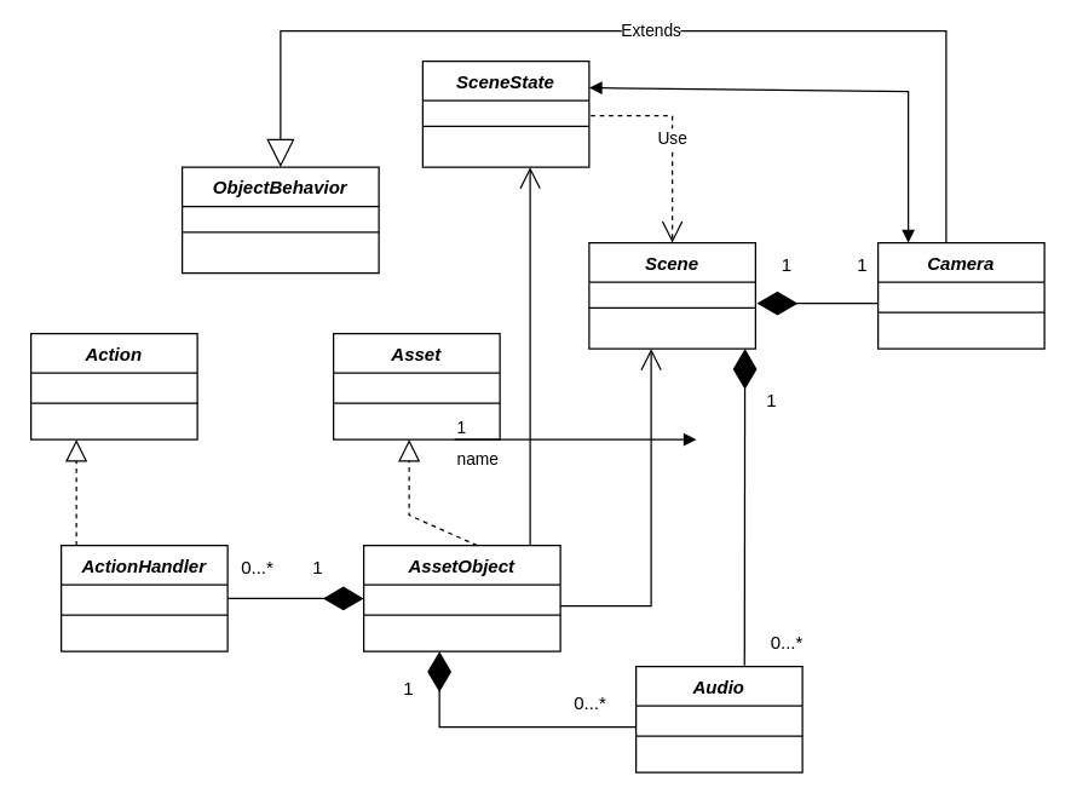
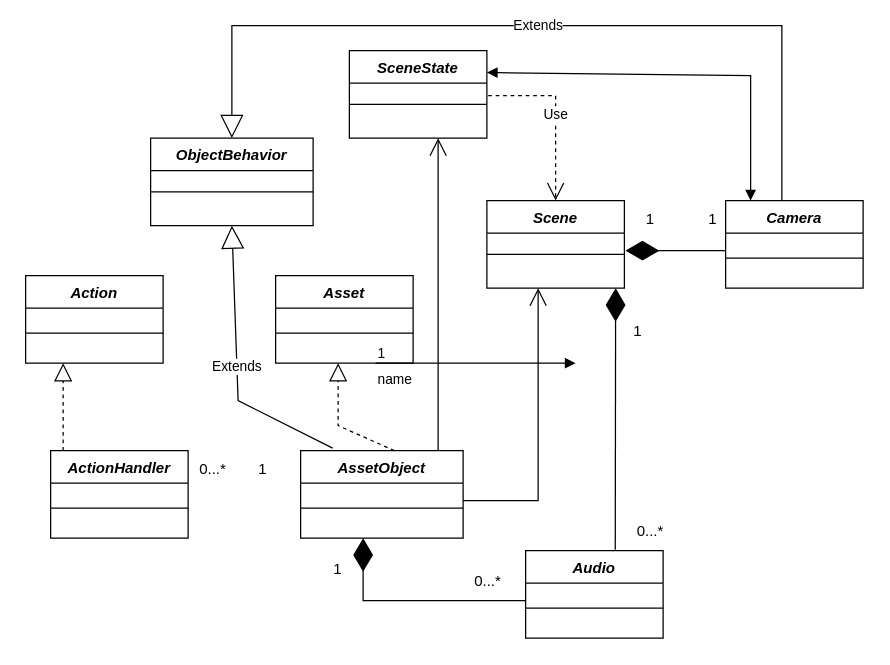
  <mxCell id="0" />
  <mxCell id="1" parent="0" />
  <mxCell id="2" value="Scene" style="swimlane;fontStyle=3;align=center;verticalAlign=top;childLayout=stackLayout;horizontal=1;startSize=26;horizontalStack=0;resizeParent=1;resizeLast=0;collapsible=1;marginBottom=0;rounded=0;shadow=0;strokeWidth=1;" parent="1" vertex="1"><mxGeometry x="389" y="160" width="110" height="70" as="geometry"><mxRectangle x="230" y="140" width="160" height="26" as="alternateBounds" /></mxGeometry></mxCell>
  <mxCell id="3" value="" style="line;html=1;strokeWidth=1;align=left;verticalAlign=middle;spacingTop=-1;spacingLeft=3;spacingRight=3;rotatable=0;labelPosition=right;points=[];portConstraint=eastwest;" parent="2" vertex="1"><mxGeometry y="26" width="110" height="34" as="geometry" /></mxCell>
  <mxCell id="4" value="Asset" style="swimlane;fontStyle=3;align=center;verticalAlign=top;childLayout=stackLayout;horizontal=1;startSize=26;horizontalStack=0;resizeParent=1;resizeLast=0;collapsible=1;marginBottom=0;rounded=0;shadow=0;strokeWidth=1;" vertex="1" parent="1"><mxGeometry x="220" y="220" width="110" height="70" as="geometry"><mxRectangle x="230" y="140" width="160" height="26" as="alternateBounds" /></mxGeometry></mxCell>
  <mxCell id="5" value="" style="line;html=1;strokeWidth=1;align=left;verticalAlign=middle;spacingTop=-1;spacingLeft=3;spacingRight=3;rotatable=0;labelPosition=right;points=[];portConstraint=eastwest;" vertex="1" parent="4"><mxGeometry y="26" width="110" height="40" as="geometry" /></mxCell>
  <mxCell id="6" value="AssetObject" style="swimlane;fontStyle=3;align=center;verticalAlign=top;childLayout=stackLayout;horizontal=1;startSize=26;horizontalStack=0;resizeParent=1;resizeLast=0;collapsible=1;marginBottom=0;rounded=0;shadow=0;strokeWidth=1;" vertex="1" parent="1"><mxGeometry x="240" y="360" width="130" height="70" as="geometry"><mxRectangle x="230" y="140" width="160" height="26" as="alternateBounds" /></mxGeometry></mxCell>
  <mxCell id="7" value="" style="line;html=1;strokeWidth=1;align=left;verticalAlign=middle;spacingTop=-1;spacingLeft=3;spacingRight=3;rotatable=0;labelPosition=right;points=[];portConstraint=eastwest;" vertex="1" parent="6"><mxGeometry y="26" width="130" height="40" as="geometry" /></mxCell>
  <mxCell id="8" value="" style="endArrow=block;dashed=1;endFill=0;endSize=12;html=1;rounded=0;" edge="1" parent="1"><mxGeometry width="160" relative="1" as="geometry"><mxPoint x="315" y="360" as="sourcePoint" /><mxPoint x="270" y="290" as="targetPoint" /><Array as="points"><mxPoint x="270" y="340" /></Array></mxGeometry></mxCell>
  <mxCell id="9" value="1" style="text;html=1;strokeColor=none;fillColor=none;align=center;verticalAlign=middle;whiteSpace=wrap;rounded=0;" vertex="1" parent="1"><mxGeometry x="240" y="440" width="60" height="30" as="geometry" /></mxCell>
  <mxCell id="10" value="Audio" style="swimlane;fontStyle=3;align=center;verticalAlign=top;childLayout=stackLayout;horizontal=1;startSize=26;horizontalStack=0;resizeParent=1;resizeLast=0;collapsible=1;marginBottom=0;rounded=0;shadow=0;strokeWidth=1;" vertex="1" parent="1"><mxGeometry x="420" y="440" width="110" height="70" as="geometry"><mxRectangle x="230" y="140" width="160" height="26" as="alternateBounds" /></mxGeometry></mxCell>
  <mxCell id="11" value="" style="line;html=1;strokeWidth=1;align=left;verticalAlign=middle;spacingTop=-1;spacingLeft=3;spacingRight=3;rotatable=0;labelPosition=right;points=[];portConstraint=eastwest;" vertex="1" parent="10"><mxGeometry y="26" width="110" height="40" as="geometry" /></mxCell>
  <mxCell id="12" value="" style="endArrow=diamondThin;endFill=1;endSize=24;html=1;rounded=0;" edge="1" parent="1"><mxGeometry width="160" relative="1" as="geometry"><mxPoint x="420" y="480" as="sourcePoint" /><mxPoint x="290" y="430" as="targetPoint" /><Array as="points"><mxPoint x="290" y="480" /></Array></mxGeometry></mxCell>
  <mxCell id="13" value="0...*" style="text;html=1;strokeColor=none;fillColor=none;align=center;verticalAlign=middle;whiteSpace=wrap;rounded=0;" vertex="1" parent="1"><mxGeometry x="360" y="450" width="60" height="30" as="geometry" /></mxCell>
  <mxCell id="14" value="" style="endArrow=diamondThin;endFill=1;endSize=24;html=1;rounded=0;exitX=0.652;exitY=-0.01;exitDx=0;exitDy=0;exitPerimeter=0;" edge="1" parent="1" source="10"><mxGeometry width="160" relative="1" as="geometry"><mxPoint x="450" y="260" as="sourcePoint" /><mxPoint x="492" y="230" as="targetPoint" /></mxGeometry></mxCell>
  <mxCell id="15" value="0...*" style="text;html=1;strokeColor=none;fillColor=none;align=center;verticalAlign=middle;whiteSpace=wrap;rounded=0;" vertex="1" parent="1"><mxGeometry x="490" y="410" width="60" height="30" as="geometry" /></mxCell>
  <mxCell id="16" value="1" style="text;html=1;strokeColor=none;fillColor=none;align=center;verticalAlign=middle;whiteSpace=wrap;rounded=0;" vertex="1" parent="1"><mxGeometry x="480" y="250" width="60" height="30" as="geometry" /></mxCell>
  <mxCell id="17" value="ActionHandler" style="swimlane;fontStyle=3;align=center;verticalAlign=top;childLayout=stackLayout;horizontal=1;startSize=26;horizontalStack=0;resizeParent=1;resizeLast=0;collapsible=1;marginBottom=0;rounded=0;shadow=0;strokeWidth=1;" vertex="1" parent="1"><mxGeometry x="40" y="360" width="110" height="70" as="geometry"><mxRectangle x="230" y="140" width="160" height="26" as="alternateBounds" /></mxGeometry></mxCell>
  <mxCell id="18" value="" style="line;html=1;strokeWidth=1;align=left;verticalAlign=middle;spacingTop=-1;spacingLeft=3;spacingRight=3;rotatable=0;labelPosition=right;points=[];portConstraint=eastwest;" vertex="1" parent="17"><mxGeometry y="26" width="110" height="40" as="geometry" /></mxCell>
- <mxCell id="19" value="" style="endArrow=diamondThin;endFill=1;endSize=24;html=1;rounded=0;exitX=1;exitY=0.5;exitDx=0;exitDy=0;entryX=0;entryY=0.5;entryDx=0;entryDy=0;" edge="1" parent="1" source="17" target="6"><mxGeometry width="160" relative="1" as="geometry"><mxPoint x="260" y="350" as="sourcePoint" /><mxPoint x="420" y="350" as="targetPoint" /></mxGeometry></mxCell>
  <mxCell id="20" value="0...*" style="text;html=1;strokeColor=none;fillColor=none;align=center;verticalAlign=middle;whiteSpace=wrap;rounded=0;" vertex="1" parent="1"><mxGeometry x="140" y="360" width="60" height="30" as="geometry" /></mxCell>
  <mxCell id="21" value="1" style="text;html=1;strokeColor=none;fillColor=none;align=center;verticalAlign=middle;whiteSpace=wrap;rounded=0;" vertex="1" parent="1"><mxGeometry x="180" y="360" width="60" height="30" as="geometry" /></mxCell>
  <mxCell id="22" value="Camera" style="swimlane;fontStyle=3;align=center;verticalAlign=top;childLayout=stackLayout;horizontal=1;startSize=26;horizontalStack=0;resizeParent=1;resizeLast=0;collapsible=1;marginBottom=0;rounded=0;shadow=0;strokeWidth=1;" vertex="1" parent="1"><mxGeometry x="580" y="160" width="110" height="70" as="geometry"><mxRectangle x="230" y="140" width="160" height="26" as="alternateBounds" /></mxGeometry></mxCell>
  <mxCell id="23" value="" style="line;html=1;strokeWidth=1;align=left;verticalAlign=middle;spacingTop=-1;spacingLeft=3;spacingRight=3;rotatable=0;labelPosition=right;points=[];portConstraint=eastwest;" vertex="1" parent="22"><mxGeometry y="26" width="110" height="40" as="geometry" /></mxCell>
  <mxCell id="24" value="Action" style="swimlane;fontStyle=3;align=center;verticalAlign=top;childLayout=stackLayout;horizontal=1;startSize=26;horizontalStack=0;resizeParent=1;resizeLast=0;collapsible=1;marginBottom=0;rounded=0;shadow=0;strokeWidth=1;" vertex="1" parent="1"><mxGeometry x="20" y="220" width="110" height="70" as="geometry"><mxRectangle x="230" y="140" width="160" height="26" as="alternateBounds" /></mxGeometry></mxCell>
  <mxCell id="25" value="" style="line;html=1;strokeWidth=1;align=left;verticalAlign=middle;spacingTop=-1;spacingLeft=3;spacingRight=3;rotatable=0;labelPosition=right;points=[];portConstraint=eastwest;" vertex="1" parent="24"><mxGeometry y="26" width="110" height="40" as="geometry" /></mxCell>
  <mxCell id="26" value="" style="endArrow=block;dashed=1;endFill=0;endSize=12;html=1;rounded=0;exitX=0.5;exitY=0;exitDx=0;exitDy=0;entryX=0.5;entryY=1;entryDx=0;entryDy=0;" edge="1" parent="1"><mxGeometry width="160" relative="1" as="geometry"><mxPoint x="50" y="360" as="sourcePoint" /><mxPoint x="50" y="290" as="targetPoint" /></mxGeometry></mxCell>
  <mxCell id="27" value="" style="endArrow=diamondThin;endFill=1;endSize=24;html=1;rounded=0;" edge="1" parent="1"><mxGeometry width="160" relative="1" as="geometry"><mxPoint x="580" y="200" as="sourcePoint" /><mxPoint x="500" y="200" as="targetPoint" /></mxGeometry></mxCell>
  <mxCell id="28" value="1" style="text;html=1;strokeColor=none;fillColor=none;align=center;verticalAlign=middle;whiteSpace=wrap;rounded=0;" vertex="1" parent="1"><mxGeometry x="540" y="160" width="60" height="30" as="geometry" /></mxCell>
  <mxCell id="29" value="1" style="text;html=1;strokeColor=none;fillColor=none;align=center;verticalAlign=middle;whiteSpace=wrap;rounded=0;" vertex="1" parent="1"><mxGeometry x="490" y="160" width="60" height="30" as="geometry" /></mxCell>
  <mxCell id="30" value="ObjectBehavior" style="swimlane;fontStyle=3;align=center;verticalAlign=top;childLayout=stackLayout;horizontal=1;startSize=26;horizontalStack=0;resizeParent=1;resizeLast=0;collapsible=1;marginBottom=0;rounded=0;shadow=0;strokeWidth=1;" vertex="1" parent="1"><mxGeometry x="120" y="110" width="130" height="70" as="geometry"><mxRectangle x="230" y="140" width="160" height="26" as="alternateBounds" /></mxGeometry></mxCell>
  <mxCell id="31" value="" style="line;html=1;strokeWidth=1;align=left;verticalAlign=middle;spacingTop=-1;spacingLeft=3;spacingRight=3;rotatable=0;labelPosition=right;points=[];portConstraint=eastwest;" vertex="1" parent="30"><mxGeometry y="26" width="130" height="34" as="geometry" /></mxCell>
+ <mxCell id="32" value="Extends" style="endArrow=block;endSize=16;endFill=0;html=1;rounded=0;exitX=0.197;exitY=-0.029;exitDx=0;exitDy=0;entryX=0.5;entryY=1;entryDx=0;entryDy=0;exitPerimeter=0;" edge="1" parent="1" source="6" target="30"><mxGeometry width="160" relative="1" as="geometry"><mxPoint x="230" y="270" as="sourcePoint" /><mxPoint x="230" y="160" as="targetPoint" /><Array as="points"><mxPoint x="190" y="320" /></Array></mxGeometry></mxCell>
  <mxCell id="33" value="SceneState" style="swimlane;fontStyle=3;align=center;verticalAlign=top;childLayout=stackLayout;horizontal=1;startSize=26;horizontalStack=0;resizeParent=1;resizeLast=0;collapsible=1;marginBottom=0;rounded=0;shadow=0;strokeWidth=1;" vertex="1" parent="1"><mxGeometry x="279" y="40" width="110" height="70" as="geometry"><mxRectangle x="230" y="140" width="160" height="26" as="alternateBounds" /></mxGeometry></mxCell>
  <mxCell id="34" value="" style="line;html=1;strokeWidth=1;align=left;verticalAlign=middle;spacingTop=-1;spacingLeft=3;spacingRight=3;rotatable=0;labelPosition=right;points=[];portConstraint=eastwest;" vertex="1" parent="33"><mxGeometry y="26" width="110" height="34" as="geometry" /></mxCell>
  <mxCell id="35" value="" style="endArrow=open;endFill=1;endSize=12;html=1;rounded=0;" edge="1" parent="1"><mxGeometry width="160" relative="1" as="geometry"><mxPoint x="370" y="400" as="sourcePoint" /><mxPoint x="430" y="230" as="targetPoint" /><Array as="points"><mxPoint x="430" y="400" /></Array></mxGeometry></mxCell>
  <mxCell id="36" value="Use" style="endArrow=open;endSize=12;dashed=1;html=1;rounded=0;entryX=0.5;entryY=0;entryDx=0;entryDy=0;" edge="1" parent="1" target="2"><mxGeometry width="160" relative="1" as="geometry"><mxPoint x="390" y="76" as="sourcePoint" /><mxPoint x="400" y="270" as="targetPoint" /><Array as="points"><mxPoint x="444" y="76" /></Array></mxGeometry></mxCell>
  <mxCell id="37" value="Extends" style="endArrow=block;endSize=16;endFill=0;html=1;rounded=0;entryX=0.5;entryY=0;entryDx=0;entryDy=0;" edge="1" parent="1" target="30"><mxGeometry width="160" relative="1" as="geometry"><mxPoint x="625" y="160" as="sourcePoint" /><mxPoint x="195" y="190" as="targetPoint" /><Array as="points"><mxPoint x="625" y="20" /><mxPoint x="185" y="20" /></Array></mxGeometry></mxCell>
  <mxCell id="38" value="" style="endArrow=block;startArrow=block;endFill=1;startFill=1;html=1;rounded=0;entryX=1;entryY=0;entryDx=0;entryDy=0;exitX=1;exitY=0.25;exitDx=0;exitDy=0;" edge="1" parent="1" source="33" target="28"><mxGeometry width="160" relative="1" as="geometry"><mxPoint x="250" y="90" as="sourcePoint" /><mxPoint x="410" y="90" as="targetPoint" /><Array as="points"><mxPoint x="600" y="60" /></Array></mxGeometry></mxCell>
  <mxCell id="39" value="" style="endArrow=open;endFill=1;endSize=12;html=1;rounded=0;" edge="1" parent="1"><mxGeometry width="160" relative="1" as="geometry"><mxPoint x="350" y="360" as="sourcePoint" /><mxPoint x="350" y="110" as="targetPoint" /></mxGeometry></mxCell>
  <mxCell id="40" value="name" style="endArrow=block;endFill=1;html=1;edgeStyle=orthogonalEdgeStyle;align=left;verticalAlign=top;rounded=0;" edge="1" parent="1"><mxGeometry x="-1" relative="1" as="geometry"><mxPoint x="300" y="290" as="sourcePoint" /><mxPoint x="460" y="290" as="targetPoint" /></mxGeometry></mxCell>
  <mxCell id="41" value="1" style="edgeLabel;resizable=0;html=1;align=left;verticalAlign=bottom;" connectable="0" vertex="1" parent="40"><mxGeometry x="-1" relative="1" as="geometry" /></mxCell>
